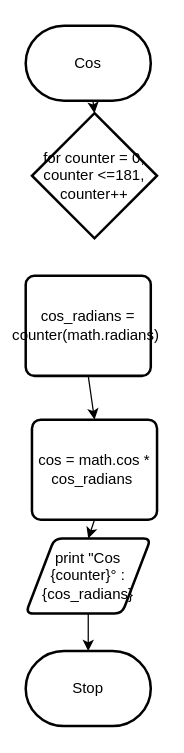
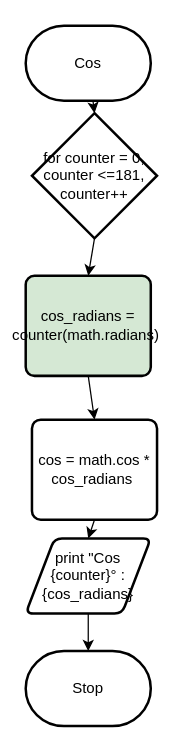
  <mxCell id="0" />
  <mxCell id="1" parent="0" />
  <mxCell id="2" style="edgeStyle=none;html=1;entryX=0.5;entryY=0;entryDx=0;entryDy=0;entryPerimeter=0;" parent="1" source="3" target="7" edge="1"><mxGeometry relative="1" as="geometry"><mxPoint x="70" y="110" as="targetPoint" /></mxGeometry></mxCell>
  <mxCell id="3" value="Cos" style="strokeWidth=2;html=1;shape=mxgraph.flowchart.terminator;whiteSpace=wrap;" parent="1" vertex="1"><mxGeometry x="20" y="20" width="100" height="60" as="geometry" /></mxCell>
  <mxCell id="4" style="edgeStyle=none;html=1;" parent="1" target="5" edge="1"><mxGeometry relative="1" as="geometry"><mxPoint x="70" y="530" as="sourcePoint" /></mxGeometry></mxCell>
  <mxCell id="5" value="Stop" style="strokeWidth=2;html=1;shape=mxgraph.flowchart.terminator;whiteSpace=wrap;" parent="1" vertex="1"><mxGeometry x="20" y="520" width="100" height="60" as="geometry" /></mxCell>
+ <mxCell id="6" style="edgeStyle=none;html=1;exitX=0.5;exitY=1;exitDx=0;exitDy=0;exitPerimeter=0;entryX=0.5;entryY=0;entryDx=0;entryDy=0;" edge="1" parent="1" source="7" target="11"><mxGeometry relative="1" as="geometry" /></mxCell>
  <mxCell id="7" value="for counter = 0, counter &amp;lt;=181, counter++" style="strokeWidth=2;html=1;shape=mxgraph.flowchart.decision;whiteSpace=wrap;" vertex="1" parent="1"><mxGeometry x="25" y="90" width="100" height="100" as="geometry" /></mxCell>
  <mxCell id="8" style="edgeStyle=none;html=1;exitX=0.5;exitY=1;exitDx=0;exitDy=0;entryX=0.5;entryY=0;entryDx=0;entryDy=0;" edge="1" parent="1" source="9" target="13"><mxGeometry relative="1" as="geometry" /></mxCell>
  <mxCell id="9" value="cos = math.cos * cos_radians&amp;nbsp;" style="rounded=1;whiteSpace=wrap;html=1;absoluteArcSize=1;arcSize=14;strokeWidth=2;" vertex="1" parent="1"><mxGeometry x="25" y="335" width="100" height="80" as="geometry" /></mxCell>
  <mxCell id="10" style="edgeStyle=none;html=1;exitX=0.5;exitY=1;exitDx=0;exitDy=0;entryX=0.5;entryY=0;entryDx=0;entryDy=0;" edge="1" parent="1" source="11" target="9"><mxGeometry relative="1" as="geometry" /></mxCell>
- <mxCell id="11" value="cos_radians = counter(math.radians)&amp;nbsp;" style="rounded=1;whiteSpace=wrap;html=1;absoluteArcSize=1;arcSize=14;strokeWidth=2;" vertex="1" parent="1"><mxGeometry x="20" y="220" width="100" height="80" as="geometry" /></mxCell>
+ <mxCell id="11" value="cos_radians = counter(math.radians)&amp;nbsp;" style="rounded=1;whiteSpace=wrap;html=1;absoluteArcSize=1;arcSize=14;strokeWidth=2;fillColor=#d5e8d4;" vertex="1" parent="1"><mxGeometry x="20" y="220" width="100" height="80" as="geometry" /></mxCell>
  <mxCell id="12" style="edgeStyle=none;html=1;exitX=0.5;exitY=1;exitDx=0;exitDy=0;entryX=0.5;entryY=0;entryDx=0;entryDy=0;entryPerimeter=0;" edge="1" parent="1" source="13" target="5"><mxGeometry relative="1" as="geometry" /></mxCell>
  <mxCell id="13" value="print &quot;Cos {counter}° : {cos_radians}" style="shape=parallelogram;html=1;strokeWidth=2;perimeter=parallelogramPerimeter;whiteSpace=wrap;rounded=1;arcSize=12;size=0.23;" vertex="1" parent="1"><mxGeometry x="20" y="430" width="100" height="60" as="geometry" /></mxCell>
